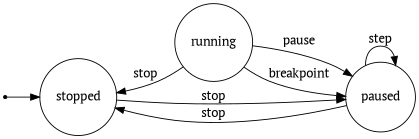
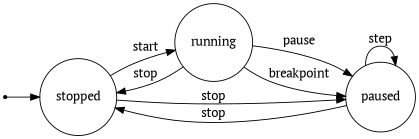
  digraph {
    fontname="PT Serif"
    rankdir=LR
    node [fontname="PT Serif" shape=circle]
    edge [fontname="PT Serif"]
    stopped
    running
    paused
    START [shape=point]
+   stopped -> running [label=start]
    stopped -> paused [label=stop]
    running -> stopped [label=stop]
    running -> paused [label=pause]
    running -> paused [label=breakpoint]
    paused -> stopped [label=stop]
    paused -> paused [label=step]
    START -> stopped
  }
